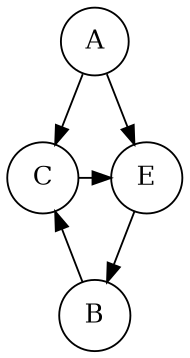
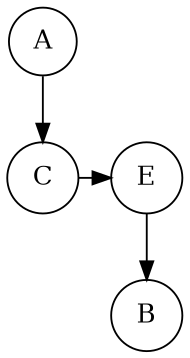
  digraph {
    node [shape=circle]
    C [width=0.3]
    E [width=0.3]
    A [width=0.3]
    B [width=0.3]
    subgraph sub_1 {
      rank=same
      C
      E
    }
    subgraph sub_2 {
      rank=min
      A
    }
    subgraph sub_3 {
      rank=max
      B
    }
    C -> E
    E -> B
    A -> C
-   A -> E
-   B -> C
  }
